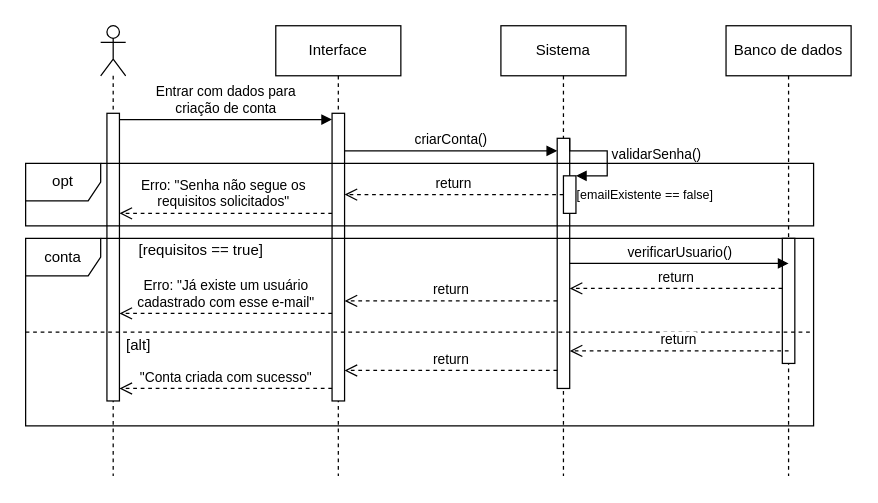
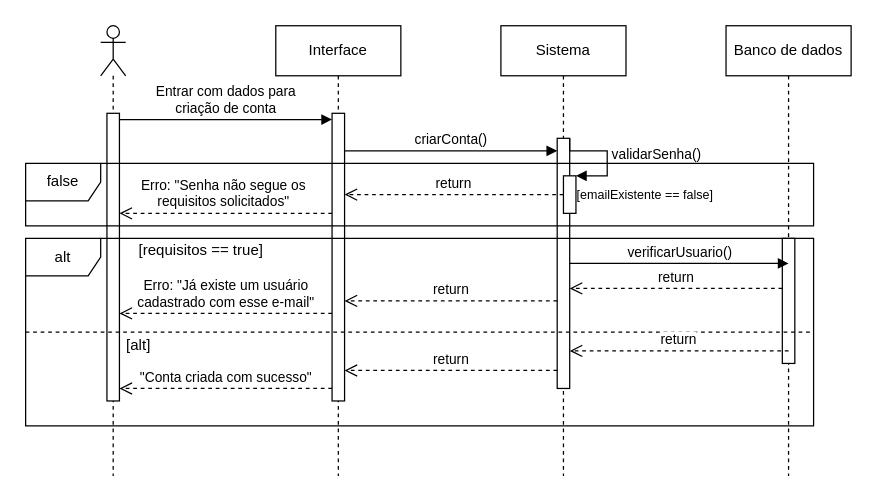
  <mxCell id="0" />
  <mxCell id="1" parent="0" />
  <mxCell id="2" value="Interface" style="shape=umlLifeline;perimeter=lifelinePerimeter;whiteSpace=wrap;html=1;container=0;dropTarget=0;collapsible=0;recursiveResize=0;outlineConnect=0;portConstraint=eastwest;newEdgeStyle={&quot;edgeStyle&quot;:&quot;elbowEdgeStyle&quot;,&quot;elbow&quot;:&quot;vertical&quot;,&quot;curved&quot;:0,&quot;rounded&quot;:0};" parent="1" vertex="1"><mxGeometry x="220" y="20" width="100" height="360" as="geometry" /></mxCell>
  <mxCell id="3" value="" style="html=1;points=[[0,0,0,0,5],[0,1,0,0,-5],[1,0,0,0,5],[1,1,0,0,-5]];perimeter=orthogonalPerimeter;outlineConnect=0;targetShapes=umlLifeline;portConstraint=eastwest;newEdgeStyle={&quot;curved&quot;:0,&quot;rounded&quot;:0};" parent="2" vertex="1"><mxGeometry x="45" y="70" width="10" height="230" as="geometry" /></mxCell>
  <mxCell id="4" value="Sistema" style="shape=umlLifeline;perimeter=lifelinePerimeter;whiteSpace=wrap;html=1;container=0;dropTarget=0;collapsible=0;recursiveResize=0;outlineConnect=0;portConstraint=eastwest;newEdgeStyle={&quot;edgeStyle&quot;:&quot;elbowEdgeStyle&quot;,&quot;elbow&quot;:&quot;vertical&quot;,&quot;curved&quot;:0,&quot;rounded&quot;:0};" parent="1" vertex="1"><mxGeometry x="400" y="20" width="100" height="360" as="geometry" /></mxCell>
  <mxCell id="5" value="" style="html=1;points=[[0,0,0,0,5],[0,1,0,0,-5],[1,0,0,0,5],[1,1,0,0,-5]];perimeter=orthogonalPerimeter;outlineConnect=0;targetShapes=umlLifeline;portConstraint=eastwest;newEdgeStyle={&quot;curved&quot;:0,&quot;rounded&quot;:0};" parent="4" vertex="1"><mxGeometry x="45" y="90" width="10" height="200" as="geometry" /></mxCell>
  <mxCell id="6" value="" style="html=1;points=[[0,0,0,0,5],[0,1,0,0,-5],[1,0,0,0,5],[1,1,0,0,-5]];perimeter=orthogonalPerimeter;outlineConnect=0;targetShapes=umlLifeline;portConstraint=eastwest;newEdgeStyle={&quot;curved&quot;:0,&quot;rounded&quot;:0};" parent="4" vertex="1"><mxGeometry x="50" y="120" width="10" height="30" as="geometry" /></mxCell>
  <mxCell id="7" value="validarSenha()" style="html=1;align=left;spacingLeft=2;endArrow=block;rounded=0;edgeStyle=orthogonalEdgeStyle;curved=0;rounded=0;" parent="4" target="6" edge="1"><mxGeometry relative="1" as="geometry"><mxPoint x="55" y="90" as="sourcePoint" /><Array as="points"><mxPoint x="55" y="100" /><mxPoint x="85" y="100" /><mxPoint x="85" y="120" /></Array></mxGeometry></mxCell>
  <mxCell id="8" value="Banco de dados" style="shape=umlLifeline;perimeter=lifelinePerimeter;whiteSpace=wrap;html=1;container=0;dropTarget=0;collapsible=0;recursiveResize=0;outlineConnect=0;portConstraint=eastwest;newEdgeStyle={&quot;edgeStyle&quot;:&quot;elbowEdgeStyle&quot;,&quot;elbow&quot;:&quot;vertical&quot;,&quot;curved&quot;:0,&quot;rounded&quot;:0};" parent="1" vertex="1"><mxGeometry x="580" y="20" width="100" height="360" as="geometry" /></mxCell>
  <mxCell id="9" value="" style="html=1;points=[[0,0,0,0,5],[0,1,0,0,-5],[1,0,0,0,5],[1,1,0,0,-5]];perimeter=orthogonalPerimeter;outlineConnect=0;targetShapes=umlLifeline;portConstraint=eastwest;newEdgeStyle={&quot;curved&quot;:0,&quot;rounded&quot;:0};" parent="8" vertex="1"><mxGeometry x="45" y="170" width="10" height="100" as="geometry" /></mxCell>
  <mxCell id="10" value="" style="shape=umlLifeline;perimeter=lifelinePerimeter;whiteSpace=wrap;html=1;container=1;dropTarget=0;collapsible=0;recursiveResize=0;outlineConnect=0;portConstraint=eastwest;newEdgeStyle={&quot;curved&quot;:0,&quot;rounded&quot;:0};participant=umlActor;" parent="1" vertex="1"><mxGeometry x="80" y="20" width="20" height="360" as="geometry" /></mxCell>
  <mxCell id="11" value="" style="html=1;points=[[0,0,0,0,5],[0,1,0,0,-5],[1,0,0,0,5],[1,1,0,0,-5]];perimeter=orthogonalPerimeter;outlineConnect=0;targetShapes=umlLifeline;portConstraint=eastwest;newEdgeStyle={&quot;curved&quot;:0,&quot;rounded&quot;:0};" parent="10" vertex="1"><mxGeometry x="5" y="70" width="10" height="230" as="geometry" /></mxCell>
  <mxCell id="12" value="Entrar com dados para&lt;div&gt;criação de conta&lt;/div&gt;" style="html=1;verticalAlign=bottom;startArrow=none;endArrow=block;startSize=8;curved=0;rounded=0;entryX=0;entryY=0;entryDx=0;entryDy=5;exitX=1;exitY=0;exitDx=0;exitDy=5;exitPerimeter=0;startFill=0;" parent="1" source="11" target="3" edge="1"><mxGeometry relative="1" as="geometry"><mxPoint x="200" y="85" as="sourcePoint" /></mxGeometry></mxCell>
  <mxCell id="13" value="criarConta()" style="html=1;verticalAlign=bottom;startArrow=none;endArrow=block;startSize=8;curved=0;rounded=0;startFill=0;" parent="1" edge="1" source="3"><mxGeometry relative="1" as="geometry"><mxPoint x="269.81" y="120" as="sourcePoint" /><mxPoint x="445" y="120" as="targetPoint" /></mxGeometry></mxCell>
  <mxCell id="14" value="verificarUsuario()" style="html=1;verticalAlign=bottom;startArrow=none;endArrow=block;startSize=8;curved=0;rounded=0;startFill=0;" parent="1" edge="1"><mxGeometry relative="1" as="geometry"><mxPoint x="455" y="210" as="sourcePoint" /><mxPoint x="630" y="210" as="targetPoint" /></mxGeometry></mxCell>
- <mxCell id="15" value="opt" style="shape=umlFrame;whiteSpace=wrap;html=1;pointerEvents=0;" vertex="1" parent="1"><mxGeometry x="20" y="130" width="630" height="50" as="geometry" /></mxCell>
+ <mxCell id="15" value="false" style="shape=umlFrame;whiteSpace=wrap;html=1;pointerEvents=0;" vertex="1" parent="1"><mxGeometry x="20" y="130" width="630" height="50" as="geometry" /></mxCell>
  <mxCell id="16" value="&lt;font style=&quot;font-size: 10px;&quot;&gt;[emailExistente == false]&lt;/font&gt;" style="text;html=1;align=center;verticalAlign=middle;resizable=0;points=[];autosize=1;strokeColor=none;fillColor=none;" vertex="1" parent="1"><mxGeometry x="450" y="140" width="130" height="30" as="geometry" /></mxCell>
  <mxCell id="17" value="&lt;font&gt;Erro: &quot;Senha não segue os&lt;/font&gt;&lt;div&gt;&lt;font&gt;requisitos solicitados&quot;&lt;/font&gt;&lt;/div&gt;" style="html=1;verticalAlign=bottom;endArrow=open;dashed=1;endSize=8;curved=0;rounded=0;" edge="1" parent="1" target="11"><mxGeometry x="0.029" relative="1" as="geometry"><mxPoint x="265" y="170" as="sourcePoint" /><mxPoint x="115" y="170" as="targetPoint" /><mxPoint as="offset" /></mxGeometry></mxCell>
  <mxCell id="18" value="return" style="html=1;verticalAlign=bottom;endArrow=open;dashed=1;endSize=8;curved=0;rounded=0;" edge="1" parent="1" source="6" target="3"><mxGeometry relative="1" as="geometry"><mxPoint x="400" y="154.58" as="sourcePoint" /><mxPoint x="320" y="154.58" as="targetPoint" /></mxGeometry></mxCell>
- <mxCell id="19" value="conta" style="shape=umlFrame;whiteSpace=wrap;html=1;pointerEvents=0;" vertex="1" parent="1"><mxGeometry x="20" y="190" width="630" height="150" as="geometry" /></mxCell>
+ <mxCell id="19" value="alt" style="shape=umlFrame;whiteSpace=wrap;html=1;pointerEvents=0;" vertex="1" parent="1"><mxGeometry x="20" y="190" width="630" height="150" as="geometry" /></mxCell>
  <mxCell id="20" value="Erro: &quot;Já existe um usuário&lt;div&gt;cadastrado com esse e-mail&quot;&lt;/div&gt;" style="html=1;verticalAlign=bottom;endArrow=open;dashed=1;endSize=8;curved=0;rounded=0;" edge="1" parent="1"><mxGeometry relative="1" as="geometry"><mxPoint x="265" y="250" as="sourcePoint" /><mxPoint x="95" y="250" as="targetPoint" /></mxGeometry></mxCell>
  <mxCell id="21" value="return" style="html=1;verticalAlign=bottom;endArrow=open;dashed=1;endSize=8;curved=0;rounded=0;" edge="1" parent="1"><mxGeometry relative="1" as="geometry"><mxPoint x="625" y="230" as="sourcePoint" /><mxPoint x="455" y="230" as="targetPoint" /></mxGeometry></mxCell>
  <mxCell id="22" value="return" style="html=1;verticalAlign=bottom;endArrow=open;dashed=1;endSize=8;curved=0;rounded=0;" edge="1" parent="1"><mxGeometry relative="1" as="geometry"><mxPoint x="445" y="240" as="sourcePoint" /><mxPoint x="275" y="240" as="targetPoint" /></mxGeometry></mxCell>
  <mxCell id="23" value="" style="line;strokeWidth=1;fillColor=none;align=left;verticalAlign=middle;spacingTop=-1;spacingLeft=3;spacingRight=3;rotatable=0;labelPosition=right;points=[];portConstraint=eastwest;strokeColor=inherit;dashed=1;" vertex="1" parent="1"><mxGeometry x="20" y="261" width="630" height="8" as="geometry" /></mxCell>
  <mxCell id="24" value="[requisitos == true]" style="text;html=1;align=center;verticalAlign=middle;resizable=0;points=[];autosize=1;strokeColor=none;fillColor=none;" vertex="1" parent="1"><mxGeometry x="85" y="185" width="150" height="30" as="geometry" /></mxCell>
  <mxCell id="25" value="[alt]" style="text;html=1;align=center;verticalAlign=middle;resizable=0;points=[];autosize=1;strokeColor=none;fillColor=none;" vertex="1" parent="1"><mxGeometry x="85" y="261" width="50" height="30" as="geometry" /></mxCell>
  <mxCell id="26" value="return" style="html=1;verticalAlign=bottom;endArrow=open;dashed=1;endSize=8;curved=0;rounded=0;exitX=0.5;exitY=0.9;exitDx=0;exitDy=0;exitPerimeter=0;" edge="1" parent="1" source="9" target="5"><mxGeometry relative="1" as="geometry"><mxPoint x="620" y="280" as="sourcePoint" /><mxPoint x="450" y="280" as="targetPoint" /></mxGeometry></mxCell>
  <mxCell id="27" value="return" style="html=1;verticalAlign=bottom;endArrow=open;dashed=1;endSize=8;curved=0;rounded=0;entryX=1;entryY=0.894;entryDx=0;entryDy=0;entryPerimeter=0;" edge="1" parent="1" source="5" target="3"><mxGeometry relative="1" as="geometry"><mxPoint x="440" y="291" as="sourcePoint" /><mxPoint x="270" y="291" as="targetPoint" /></mxGeometry></mxCell>
  <mxCell id="28" value="&quot;Conta criada com sucesso&quot;" style="html=1;verticalAlign=bottom;endArrow=open;dashed=1;endSize=8;curved=0;rounded=0;" edge="1" parent="1" target="11"><mxGeometry relative="1" as="geometry"><mxPoint x="265" y="310" as="sourcePoint" /><mxPoint x="96.33" y="310" as="targetPoint" /></mxGeometry></mxCell>
